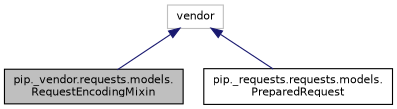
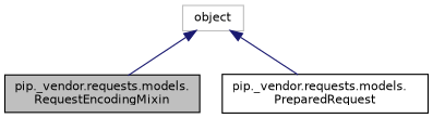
  digraph {
    node [color=black fillcolor=white fontname=Helvetica fontsize=10 shape=record style=filled]
    edge [color=midnightblue dir=back fontname=Helvetica fontsize=10 labelfontname=Helvetica labelfontsize=10 style=solid]
    n1 [fillcolor=grey75 fontcolor=black height=0.2 label="pip._vendor.requests.models.\lRequestEncodingMixin" width=0.4]
-   n2 [height=0.2 label="pip._requests.requests.models.\lPreparedRequest" width=0.4]
-   n3 [color=grey75 height=0.2 label=vendor width=0.4]
+   n2 [height=0.2 label="pip._vendor.requests.models.\lPreparedRequest" width=0.4]
+   n3 [color=grey75 height=0.2 label=object width=0.4]
    n3 -> n1
    n3 -> n2
  }
